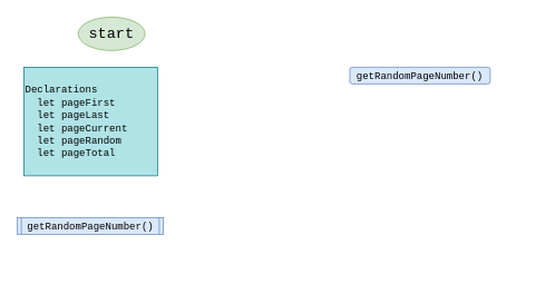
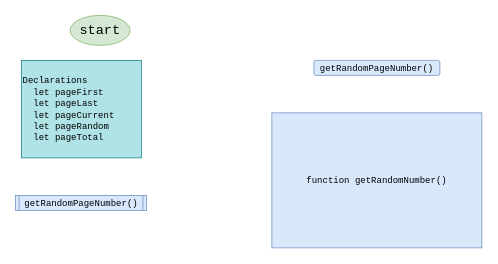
  <mxCell id="0" />
  <mxCell id="1" parent="0" />
  <mxCell id="2" value="&lt;font style=&quot;font-size: 18px;&quot; face=&quot;Courier New&quot;&gt;start&lt;/font&gt;" style="ellipse;whiteSpace=wrap;html=1;labelBorderColor=none;fillColor=#d5e8d4;strokeColor=#82b366;" vertex="1" parent="1"><mxGeometry x="93" y="20" width="80" height="40" as="geometry" /></mxCell>
  <mxCell id="3" value="&lt;font face=&quot;Courier New&quot;&gt;Declarations&lt;br&gt;&amp;nbsp; let pageFirst&lt;br&gt;&amp;nbsp; let pageLast&lt;br&gt;&amp;nbsp; let pageCurrent&lt;br&gt;&amp;nbsp; let pageRandom&lt;br&gt;&amp;nbsp; let pageTotal&lt;br&gt;&lt;/font&gt;" style="rounded=0;whiteSpace=wrap;html=1;align=left;fillColor=#b0e3e6;strokeColor=#0e8088;" vertex="1" parent="1"><mxGeometry x="28" y="80" width="160" height="130" as="geometry" /></mxCell>
  <mxCell id="4" value="&lt;font face=&quot;Courier New&quot;&gt;getRandomPageNumber()&lt;/font&gt;" style="shape=process;whiteSpace=wrap;html=1;backgroundOutline=1;fillColor=#dae8fc;strokeColor=#6c8ebf;size=0.026;" vertex="1" parent="1"><mxGeometry x="20" y="260" width="175" height="20" as="geometry" /></mxCell>
  <mxCell id="5" value="&lt;font face=&quot;Courier New&quot;&gt;getRandomPageNumber()&lt;/font&gt;" style="rounded=1;whiteSpace=wrap;html=1;fillColor=#dae8fc;strokeColor=#6c8ebf;" vertex="1" parent="1"><mxGeometry x="418" y="80" width="168" height="20" as="geometry" /></mxCell>
+ <mxCell id="6" value="&lt;font face=&quot;Courier New&quot;&gt;function getRandomNumber()&lt;br&gt;&lt;/font&gt;" style="rounded=0;whiteSpace=wrap;html=1;fillColor=#dae8fc;strokeColor=#6c8ebf;" vertex="1" parent="1"><mxGeometry x="362" y="150" width="280" height="180" as="geometry" /></mxCell>
